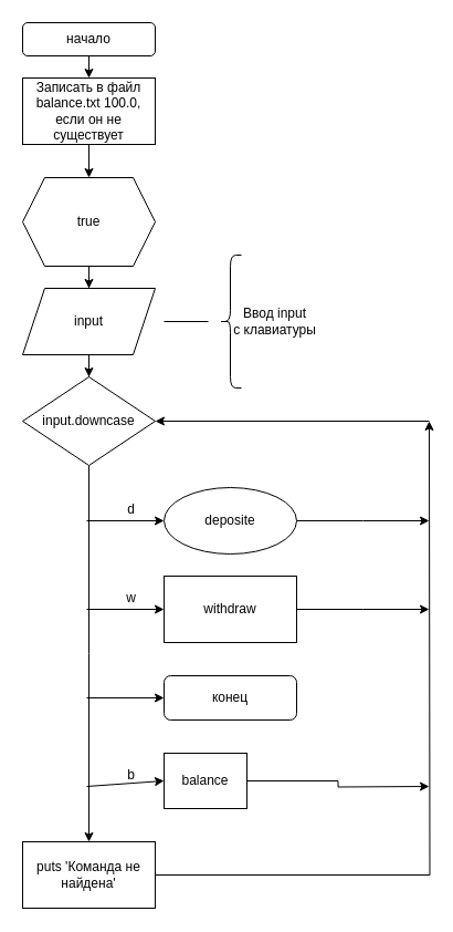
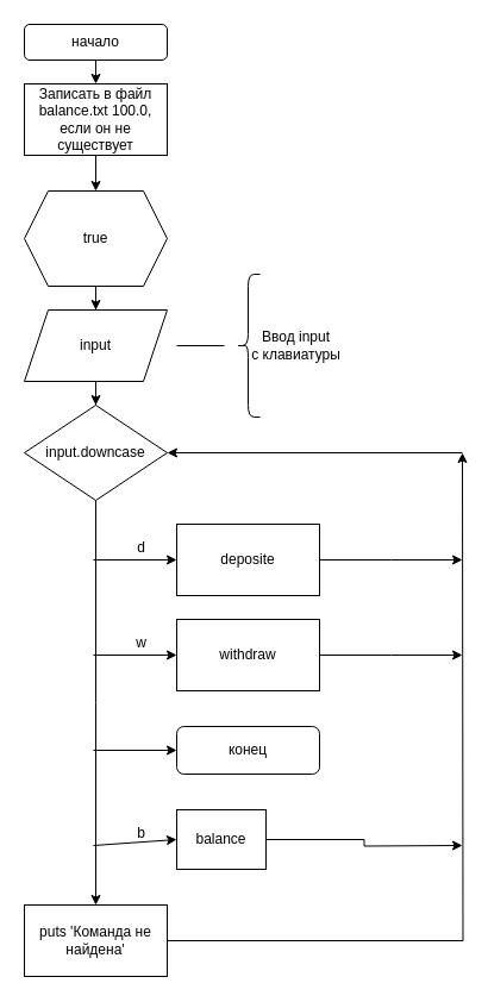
  <mxCell id="0" />
  <mxCell id="1" parent="0" />
  <mxCell id="2" value="" style="edgeStyle=orthogonalEdgeStyle;rounded=0;orthogonalLoop=1;jettySize=auto;html=1;" edge="1" parent="1" source="3"><mxGeometry relative="1" as="geometry"><mxPoint x="80.077" y="70" as="targetPoint" /></mxGeometry></mxCell>
  <mxCell id="3" value="начало" style="rounded=1;whiteSpace=wrap;html=1;" vertex="1" parent="1"><mxGeometry x="20" y="20" width="120" height="30" as="geometry" /></mxCell>
  <mxCell id="4" value="" style="edgeStyle=orthogonalEdgeStyle;rounded=0;orthogonalLoop=1;jettySize=auto;html=1;" edge="1" parent="1" source="5" target="7"><mxGeometry relative="1" as="geometry" /></mxCell>
  <mxCell id="5" value="Записать в файл balance.txt 100.0, если он не существует" style="rounded=0;whiteSpace=wrap;html=1;" vertex="1" parent="1"><mxGeometry x="20" y="70" width="120" height="60" as="geometry" /></mxCell>
  <mxCell id="6" value="" style="edgeStyle=orthogonalEdgeStyle;rounded=0;orthogonalLoop=1;jettySize=auto;html=1;" edge="1" parent="1" source="7" target="9"><mxGeometry relative="1" as="geometry" /></mxCell>
  <mxCell id="7" value="true" style="shape=hexagon;perimeter=hexagonPerimeter2;whiteSpace=wrap;html=1;fixedSize=1;" vertex="1" parent="1"><mxGeometry x="20" y="160" width="120" height="80" as="geometry" /></mxCell>
  <mxCell id="8" value="" style="edgeStyle=orthogonalEdgeStyle;rounded=0;orthogonalLoop=1;jettySize=auto;html=1;" edge="1" parent="1" source="9" target="13"><mxGeometry relative="1" as="geometry" /></mxCell>
  <mxCell id="9" value="input" style="shape=parallelogram;perimeter=parallelogramPerimeter;whiteSpace=wrap;html=1;fixedSize=1;" vertex="1" parent="1"><mxGeometry x="20" y="260" width="120" height="60" as="geometry" /></mxCell>
  <mxCell id="10" value="" style="shape=curlyBracket;whiteSpace=wrap;html=1;rounded=1;" vertex="1" parent="1"><mxGeometry x="198" y="230" width="20" height="120" as="geometry" /></mxCell>
  <mxCell id="11" value="&lt;div&gt;Ввод input&lt;/div&gt;&lt;div&gt;с клавиатуры&lt;br&gt;&lt;/div&gt;" style="text;html=1;align=center;verticalAlign=middle;resizable=0;points=[];autosize=1;strokeColor=none;fillColor=none;" vertex="1" parent="1"><mxGeometry x="198" y="275" width="100" height="30" as="geometry" /></mxCell>
  <mxCell id="12" style="edgeStyle=orthogonalEdgeStyle;rounded=0;orthogonalLoop=1;jettySize=auto;html=1;" edge="1" parent="1" source="13"><mxGeometry relative="1" as="geometry"><mxPoint x="80" y="760" as="targetPoint" /></mxGeometry></mxCell>
  <mxCell id="13" value="input.downcase" style="rhombus;whiteSpace=wrap;html=1;" vertex="1" parent="1"><mxGeometry x="20" y="340" width="120" height="80" as="geometry" /></mxCell>
  <mxCell id="14" style="edgeStyle=orthogonalEdgeStyle;rounded=0;orthogonalLoop=1;jettySize=auto;html=1;" edge="1" parent="1" source="15"><mxGeometry relative="1" as="geometry"><mxPoint x="388" y="470" as="targetPoint" /></mxGeometry></mxCell>
- <mxCell id="15" value="deposite" style="ellipse;whiteSpace=wrap;html=1;" vertex="1" parent="1"><mxGeometry x="148" y="440" width="120" height="60" as="geometry" /></mxCell>
+ <mxCell id="15" value="deposite" style="rounded=0;whiteSpace=wrap;html=1;" vertex="1" parent="1"><mxGeometry x="148" y="440" width="120" height="60" as="geometry" /></mxCell>
  <mxCell id="16" value="" style="endArrow=classic;html=1;rounded=0;entryX=0;entryY=0.5;entryDx=0;entryDy=0;" edge="1" parent="1" target="15"><mxGeometry width="50" height="50" relative="1" as="geometry"><mxPoint x="78" y="470" as="sourcePoint" /><mxPoint x="138" y="470" as="targetPoint" /></mxGeometry></mxCell>
  <mxCell id="17" value="d" style="text;html=1;align=center;verticalAlign=middle;resizable=0;points=[];autosize=1;strokeColor=none;fillColor=none;" vertex="1" parent="1"><mxGeometry x="108" y="450" width="20" height="20" as="geometry" /></mxCell>
  <mxCell id="18" style="edgeStyle=orthogonalEdgeStyle;rounded=0;orthogonalLoop=1;jettySize=auto;html=1;" edge="1" parent="1" source="19"><mxGeometry relative="1" as="geometry"><mxPoint x="388" y="550" as="targetPoint" /></mxGeometry></mxCell>
  <mxCell id="19" value="withdraw" style="rounded=0;whiteSpace=wrap;html=1;" vertex="1" parent="1"><mxGeometry x="148" y="520" width="120" height="60" as="geometry" /></mxCell>
  <mxCell id="20" value="" style="endArrow=classic;html=1;rounded=0;entryX=0;entryY=0.5;entryDx=0;entryDy=0;" edge="1" parent="1" target="19"><mxGeometry width="50" height="50" relative="1" as="geometry"><mxPoint x="78" y="550" as="sourcePoint" /><mxPoint x="138" y="580" as="targetPoint" /></mxGeometry></mxCell>
  <mxCell id="21" value="w" style="text;html=1;align=center;verticalAlign=middle;resizable=0;points=[];autosize=1;strokeColor=none;fillColor=none;" vertex="1" parent="1"><mxGeometry x="103" y="530" width="30" height="20" as="geometry" /></mxCell>
  <mxCell id="22" value="" style="endArrow=classic;html=1;rounded=0;entryX=0;entryY=0.5;entryDx=0;entryDy=0;" edge="1" parent="1"><mxGeometry width="50" height="50" relative="1" as="geometry"><mxPoint x="78" y="630" as="sourcePoint" /><mxPoint x="148" y="630" as="targetPoint" /></mxGeometry></mxCell>
  <mxCell id="23" style="edgeStyle=orthogonalEdgeStyle;rounded=0;orthogonalLoop=1;jettySize=auto;html=1;" edge="1" parent="1" source="24"><mxGeometry relative="1" as="geometry"><mxPoint x="388" y="710" as="targetPoint" /></mxGeometry></mxCell>
  <mxCell id="24" value="balance" style="rounded=0;whiteSpace=wrap;html=1;" vertex="1" parent="1"><mxGeometry x="148" y="680" width="75" height="50" as="geometry" /></mxCell>
  <mxCell id="25" value="" style="endArrow=classic;html=1;rounded=0;entryX=0;entryY=0.5;entryDx=0;entryDy=0;" edge="1" parent="1" target="24"><mxGeometry width="50" height="50" relative="1" as="geometry"><mxPoint x="78" y="710" as="sourcePoint" /><mxPoint x="138" y="580" as="targetPoint" /></mxGeometry></mxCell>
  <mxCell id="26" value="b" style="text;html=1;align=center;verticalAlign=middle;resizable=0;points=[];autosize=1;strokeColor=none;fillColor=none;" vertex="1" parent="1"><mxGeometry x="108" y="690" width="20" height="20" as="geometry" /></mxCell>
  <mxCell id="27" value="конец" style="rounded=1;whiteSpace=wrap;html=1;" vertex="1" parent="1"><mxGeometry x="148" y="610" width="120" height="40" as="geometry" /></mxCell>
  <mxCell id="28" style="edgeStyle=orthogonalEdgeStyle;rounded=0;orthogonalLoop=1;jettySize=auto;html=1;" edge="1" parent="1" source="29"><mxGeometry relative="1" as="geometry"><mxPoint x="388" y="380" as="targetPoint" /></mxGeometry></mxCell>
  <mxCell id="29" value="puts 'Команда не найдена'" style="rounded=0;whiteSpace=wrap;html=1;" vertex="1" parent="1"><mxGeometry x="20" y="760" width="120" height="60" as="geometry" /></mxCell>
  <mxCell id="30" value="" style="endArrow=classic;html=1;rounded=0;entryX=1;entryY=0.5;entryDx=0;entryDy=0;" edge="1" parent="1" target="13"><mxGeometry width="50" height="50" relative="1" as="geometry"><mxPoint x="388" y="380" as="sourcePoint" /><mxPoint x="138" y="610" as="targetPoint" /></mxGeometry></mxCell>
  <mxCell id="31" value="" style="endArrow=none;html=1;rounded=0;" edge="1" parent="1"><mxGeometry width="50" height="50" relative="1" as="geometry"><mxPoint x="148" y="290" as="sourcePoint" /><mxPoint x="188" y="290" as="targetPoint" /></mxGeometry></mxCell>
